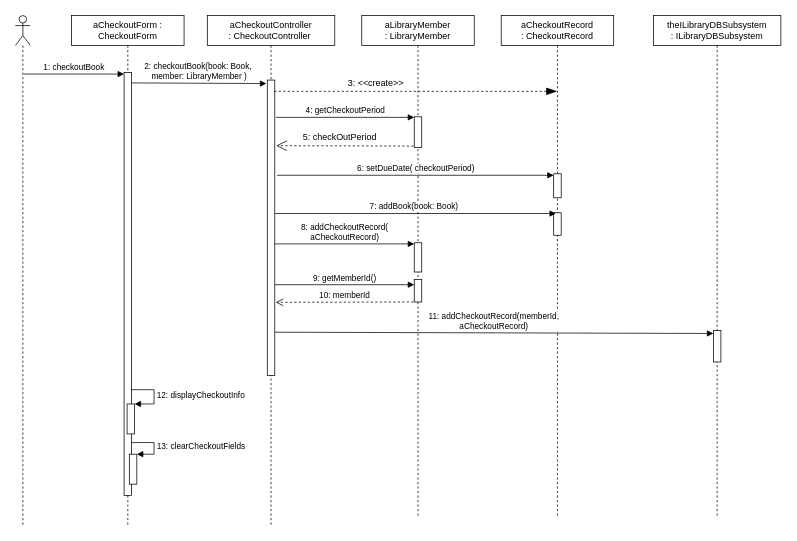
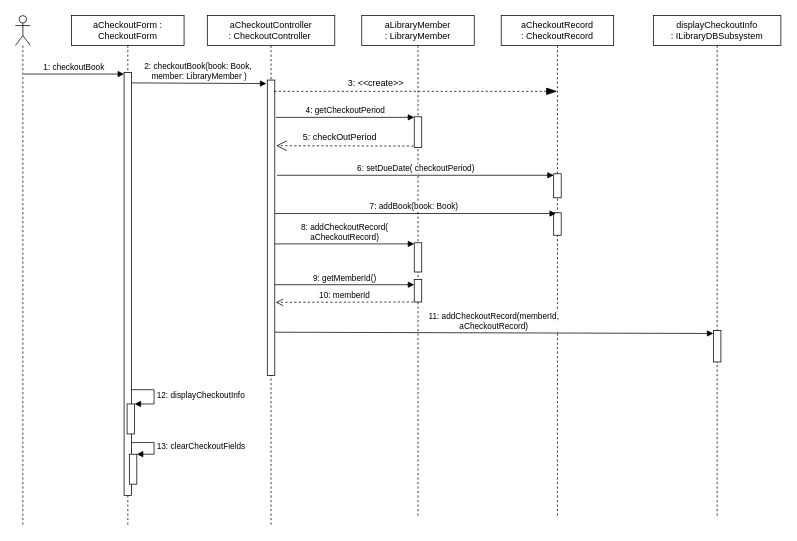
  <mxCell id="0" />
  <mxCell id="1" parent="0" />
  <mxCell id="2" value="aCheckoutForm : CheckoutForm" style="shape=umlLifeline;perimeter=lifelinePerimeter;whiteSpace=wrap;html=1;container=1;collapsible=0;recursiveResize=0;outlineConnect=0;" parent="1" vertex="1"><mxGeometry x="95" y="20" width="150" height="679" as="geometry" /></mxCell>
  <mxCell id="3" value="" style="html=1;points=[];perimeter=orthogonalPerimeter;" parent="2" vertex="1"><mxGeometry x="70" y="76" width="10" height="564" as="geometry" /></mxCell>
  <mxCell id="4" value="1: checkoutBook" style="html=1;verticalAlign=bottom;startArrow=none;endArrow=block;startSize=8;startFill=0;" parent="2" edge="1"><mxGeometry relative="1" as="geometry"><mxPoint x="-64" y="78" as="sourcePoint" /><mxPoint x="70" y="78.0" as="targetPoint" /></mxGeometry></mxCell>
  <mxCell id="5" value="" style="html=1;points=[];perimeter=orthogonalPerimeter;" parent="2" vertex="1"><mxGeometry x="74" y="518" width="10" height="40" as="geometry" /></mxCell>
  <mxCell id="6" value="12: displayCheckoutInfo" style="edgeStyle=orthogonalEdgeStyle;html=1;align=left;spacingLeft=2;endArrow=block;rounded=0;entryX=1;entryY=0;" parent="2" target="5" edge="1"><mxGeometry relative="1" as="geometry"><mxPoint x="79" y="499" as="sourcePoint" /><Array as="points"><mxPoint x="79" y="499" /><mxPoint x="110" y="499" /><mxPoint x="110" y="518" /></Array></mxGeometry></mxCell>
  <mxCell id="7" value="" style="html=1;points=[];perimeter=orthogonalPerimeter;" parent="2" vertex="1"><mxGeometry x="77" y="585" width="10" height="40" as="geometry" /></mxCell>
  <mxCell id="8" value="13: clearCheckoutFields" style="edgeStyle=orthogonalEdgeStyle;html=1;align=left;spacingLeft=2;endArrow=block;rounded=0;entryX=1;entryY=0;exitX=1.004;exitY=0.875;exitDx=0;exitDy=0;exitPerimeter=0;" parent="2" source="3" target="7" edge="1"><mxGeometry relative="1" as="geometry"><mxPoint x="85" y="569" as="sourcePoint" /><Array as="points"><mxPoint x="110" y="569" /><mxPoint x="110" y="585" /></Array></mxGeometry></mxCell>
  <mxCell id="9" value="aCheckoutController :&amp;nbsp;CheckoutController&amp;nbsp;&lt;span style=&quot;color: rgba(0 , 0 , 0 , 0) ; font-family: monospace ; font-size: 0px&quot;&gt;%3CmxGraphModel%3E%3Croot%3E%3CmxCell%20id%3D%220%22%2F%3E%3CmxCell%20id%3D%221%22%20parent%3D%220%22%2F%3E%3CmxCell%20id%3D%222%22%20value%3D%22acheckoutForm%20%3A%20CheckoutForm%22%20style%3D%22shape%3DumlLifeline%3Bperimeter%3DlifelinePerimeter%3BwhiteSpace%3Dwrap%3Bhtml%3D1%3Bcontainer%3D1%3Bcollapsible%3D0%3BrecursiveResize%3D0%3BoutlineConnect%3D0%3B%22%20vertex%3D%221%22%20parent%3D%221%22%3E%3CmxGeometry%20x%3D%22210%22%20y%3D%22100%22%20width%3D%22150%22%20height%3D%22390%22%20as%3D%22geometry%22%2F%3E%3C%2FmxCell%3E%3C%2Froot%3E%3C%2FmxGraphModel%3E&lt;/span&gt;" style="shape=umlLifeline;perimeter=lifelinePerimeter;whiteSpace=wrap;html=1;container=1;collapsible=0;recursiveResize=0;outlineConnect=0;" parent="1" vertex="1"><mxGeometry x="276" y="20" width="170" height="679" as="geometry" /></mxCell>
  <mxCell id="10" value="" style="html=1;points=[];perimeter=orthogonalPerimeter;" parent="9" vertex="1"><mxGeometry x="80" y="86" width="10" height="394" as="geometry" /></mxCell>
  <mxCell id="11" value="5: checkOutPeriod" style="text;align=center;fontStyle=0;verticalAlign=middle;spacingLeft=3;spacingRight=3;strokeColor=none;rotatable=0;points=[[0,0.5],[1,0.5]];portConstraint=eastwest;" parent="9" vertex="1"><mxGeometry x="137" y="149" width="80" height="26" as="geometry" /></mxCell>
  <mxCell id="12" value="" style="shape=umlLifeline;participant=umlActor;perimeter=lifelinePerimeter;whiteSpace=wrap;html=1;container=1;collapsible=0;recursiveResize=0;verticalAlign=top;spacingTop=36;outlineConnect=0;" parent="1" vertex="1"><mxGeometry x="20" y="20" width="20" height="679" as="geometry" /></mxCell>
  <mxCell id="13" value="2: checkoutBook(book: Book,&amp;nbsp;&lt;br&gt;member:&amp;nbsp;LibraryMember )" style="html=1;verticalAlign=bottom;startArrow=none;endArrow=block;startSize=8;exitX=1;exitY=0.067;exitDx=0;exitDy=0;exitPerimeter=0;startFill=0;entryX=-0.122;entryY=0.052;entryDx=0;entryDy=0;entryPerimeter=0;" parent="1" edge="1"><mxGeometry relative="1" as="geometry"><mxPoint x="175" y="109.8" as="sourcePoint" /><mxPoint x="354.78" y="110.68" as="targetPoint" /></mxGeometry></mxCell>
  <mxCell id="14" value="aLibraryMember :&amp;nbsp;LibraryMember&lt;span style=&quot;color: rgba(0 , 0 , 0 , 0) ; font-family: monospace ; font-size: 0px&quot;&gt;%3CmxGraphModel%3E%3Croot%3E%3CmxCell%20id%3D%220%22%2F%3E%3CmxCell%20id%3D%221%22%20parent%3D%220%22%2F%3E%3CmxCell%20id%3D%222%22%20value%3D%22acheckoutForm%20%3A%20CheckoutForm%22%20style%3D%22shape%3DumlLifeline%3Bperimeter%3DlifelinePerimeter%3BwhiteSpace%3Dwrap%3Bhtml%3D1%3Bcontainer%3D1%3Bcollapsible%3D0%3BrecursiveResize%3D0%3BoutlineConnect%3D0%3B%22%20vertex%3D%221%22%20parent%3D%221%22%3E%3CmxGeometry%20x%3D%22210%22%20y%3D%22100%22%20width%3D%22150%22%20height%3D%22390%22%20as%3D%22geometry%22%2F%3E%3C%2FmxCell%3E%3C%2Froot%3E%3C%2FmxGraphModel%3E&lt;/span&gt;" style="shape=umlLifeline;perimeter=lifelinePerimeter;whiteSpace=wrap;html=1;container=1;collapsible=0;recursiveResize=0;outlineConnect=0;" parent="1" vertex="1"><mxGeometry x="482" y="20" width="150" height="669" as="geometry" /></mxCell>
  <mxCell id="15" value="" style="html=1;points=[];perimeter=orthogonalPerimeter;" parent="14" vertex="1"><mxGeometry x="70" y="135" width="10" height="41" as="geometry" /></mxCell>
  <mxCell id="16" value="" style="html=1;points=[];perimeter=orthogonalPerimeter;" parent="14" vertex="1"><mxGeometry x="70" y="303" width="10" height="39" as="geometry" /></mxCell>
  <mxCell id="17" value="" style="html=1;points=[];perimeter=orthogonalPerimeter;" parent="14" vertex="1"><mxGeometry x="70" y="352" width="10" height="30" as="geometry" /></mxCell>
  <mxCell id="18" value="4: getCheckoutPeriod" style="html=1;verticalAlign=bottom;startArrow=none;endArrow=block;startSize=8;exitX=0.86;exitY=0.146;exitDx=0;exitDy=0;exitPerimeter=0;startFill=0;" parent="1" edge="1"><mxGeometry relative="1" as="geometry"><mxPoint x="367.6" y="155.732" as="sourcePoint" /><mxPoint x="552" y="155.732" as="targetPoint" /></mxGeometry></mxCell>
  <mxCell id="19" value="aCheckoutRecord :&amp;nbsp;CheckoutRecord&lt;span style=&quot;color: rgba(0 , 0 , 0 , 0) ; font-family: monospace ; font-size: 0px&quot;&gt;%3CmxGraphModel%3E%3Croot%3E%3CmxCell%20id%3D%220%22%2F%3E%3CmxCell%20id%3D%221%22%20parent%3D%220%22%2F%3E%3CmxCell%20id%3D%222%22%20value%3D%22acheckoutForm%20%3A%20CheckoutForm%22%20style%3D%22shape%3DumlLifeline%3Bperimeter%3DlifelinePerimeter%3BwhiteSpace%3Dwrap%3Bhtml%3D1%3Bcontainer%3D1%3Bcollapsible%3D0%3BrecursiveResize%3D0%3BoutlineConnect%3D0%3B%22%20vertex%3D%221%22%20parent%3D%221%22%3E%3CmxGeometry%20x%3D%22210%22%20y%3D%22100%22%20width%3D%22150%22%20height%3D%22390%22%20as%3D%22geometry%22%2F%3E%3C%2FmxCell%3E%3C%2Froot%3E%3C%2FmxGraphModel%3E&lt;/span&gt;" style="shape=umlLifeline;perimeter=lifelinePerimeter;whiteSpace=wrap;html=1;container=1;collapsible=0;recursiveResize=0;outlineConnect=0;" parent="1" vertex="1"><mxGeometry x="668" y="20" width="150" height="669" as="geometry" /></mxCell>
  <mxCell id="20" value="" style="html=1;points=[];perimeter=orthogonalPerimeter;" parent="19" vertex="1"><mxGeometry x="70" y="211" width="10" height="32" as="geometry" /></mxCell>
  <mxCell id="21" value="" style="html=1;points=[];perimeter=orthogonalPerimeter;" parent="19" vertex="1"><mxGeometry x="70" y="263" width="10" height="30" as="geometry" /></mxCell>
  <mxCell id="22" value="" style="endArrow=open;dashed=1;endFill=0;endSize=12;html=1;entryX=0.891;entryY=0.507;entryDx=0;entryDy=0;entryPerimeter=0;" parent="1" edge="1"><mxGeometry width="160" relative="1" as="geometry"><mxPoint x="551" y="194" as="sourcePoint" /><mxPoint x="367.91" y="193.56" as="targetPoint" /></mxGeometry></mxCell>
  <mxCell id="23" value="6: setDueDate( checkoutPeriod)" style="html=1;verticalAlign=bottom;startArrow=none;endArrow=block;startSize=8;startFill=0;" parent="1" edge="1"><mxGeometry relative="1" as="geometry"><mxPoint x="369" y="233" as="sourcePoint" /><mxPoint x="738" y="233" as="targetPoint" /></mxGeometry></mxCell>
  <mxCell id="24" value="7: addBook(book: Book)&amp;nbsp;" style="html=1;verticalAlign=bottom;startArrow=none;endArrow=block;startSize=8;startFill=0;exitX=1.035;exitY=0.651;exitDx=0;exitDy=0;exitPerimeter=0;" parent="1" edge="1"><mxGeometry relative="1" as="geometry"><mxPoint x="366.35" y="284.032" as="sourcePoint" /><mxPoint x="741" y="284" as="targetPoint" /></mxGeometry></mxCell>
  <mxCell id="25" value="8: addCheckoutRecord(&lt;br&gt;aCheckoutRecord)" style="html=1;verticalAlign=bottom;startArrow=none;endArrow=block;startSize=8;startFill=0;exitX=0.96;exitY=0.76;exitDx=0;exitDy=0;exitPerimeter=0;" parent="1" edge="1"><mxGeometry relative="1" as="geometry"><mxPoint x="365.6" y="324.52" as="sourcePoint" /><mxPoint x="552" y="324.52" as="targetPoint" /></mxGeometry></mxCell>
- <mxCell id="26" value="theILibraryDBSubsystem&lt;br&gt;: ILibraryDBSubsystem" style="shape=umlLifeline;perimeter=lifelinePerimeter;whiteSpace=wrap;html=1;container=1;collapsible=0;recursiveResize=0;outlineConnect=0;" parent="1" vertex="1"><mxGeometry x="871" y="20" width="170" height="669" as="geometry" /></mxCell>
+ <mxCell id="26" value="displayCheckoutInfo&lt;br&gt;: ILibraryDBSubsystem" style="shape=umlLifeline;perimeter=lifelinePerimeter;whiteSpace=wrap;html=1;container=1;collapsible=0;recursiveResize=0;outlineConnect=0;" parent="1" vertex="1"><mxGeometry x="871" y="20" width="170" height="669" as="geometry" /></mxCell>
  <mxCell id="27" value="" style="html=1;points=[];perimeter=orthogonalPerimeter;" parent="26" vertex="1"><mxGeometry x="80" y="420" width="10" height="42" as="geometry" /></mxCell>
  <mxCell id="28" value="11: addCheckoutRecord(memberId,&lt;br&gt;aCheckoutRecord)" style="html=1;verticalAlign=bottom;startArrow=none;endArrow=block;startSize=8;startFill=0;exitX=1.027;exitY=0.895;exitDx=0;exitDy=0;exitPerimeter=0;" parent="1" edge="1"><mxGeometry relative="1" as="geometry"><mxPoint x="366.27" y="442.3" as="sourcePoint" /><mxPoint x="951" y="444" as="targetPoint" /></mxGeometry></mxCell>
  <mxCell id="29" value="" style="endArrow=blockThin;endFill=1;endSize=12;html=1;exitX=0.925;exitY=0.059;exitDx=0;exitDy=0;exitPerimeter=0;dashed=1;" parent="1" edge="1"><mxGeometry width="160" relative="1" as="geometry"><mxPoint x="365.25" y="121.06" as="sourcePoint" /><mxPoint x="742.5" y="121.06" as="targetPoint" /></mxGeometry></mxCell>
  <mxCell id="30" value="3: &lt;&lt;create&gt;&gt;" style="text;align=center;fontStyle=0;verticalAlign=middle;spacingLeft=3;spacingRight=3;strokeColor=none;rotatable=0;points=[[0,0.5],[1,0.5]];portConstraint=eastwest;" parent="1" vertex="1"><mxGeometry x="461" y="96" width="80" height="26" as="geometry" /></mxCell>
  <mxCell id="31" value="9: getMemberId()" style="html=1;verticalAlign=bottom;startArrow=none;endArrow=block;startSize=8;startFill=0;exitX=1.006;exitY=0.735;exitDx=0;exitDy=0;exitPerimeter=0;" parent="1" edge="1"><mxGeometry relative="1" as="geometry"><mxPoint x="366.06" y="378.95" as="sourcePoint" /><mxPoint x="552" y="378.95" as="targetPoint" /></mxGeometry></mxCell>
  <mxCell id="32" value="10: memberId" style="html=1;verticalAlign=bottom;endArrow=open;dashed=1;endSize=8;entryX=1.125;entryY=0.758;entryDx=0;entryDy=0;entryPerimeter=0;" parent="1" edge="1"><mxGeometry relative="1" as="geometry"><mxPoint x="551" y="402" as="sourcePoint" /><mxPoint x="367.25" y="402.46" as="targetPoint" /></mxGeometry></mxCell>
